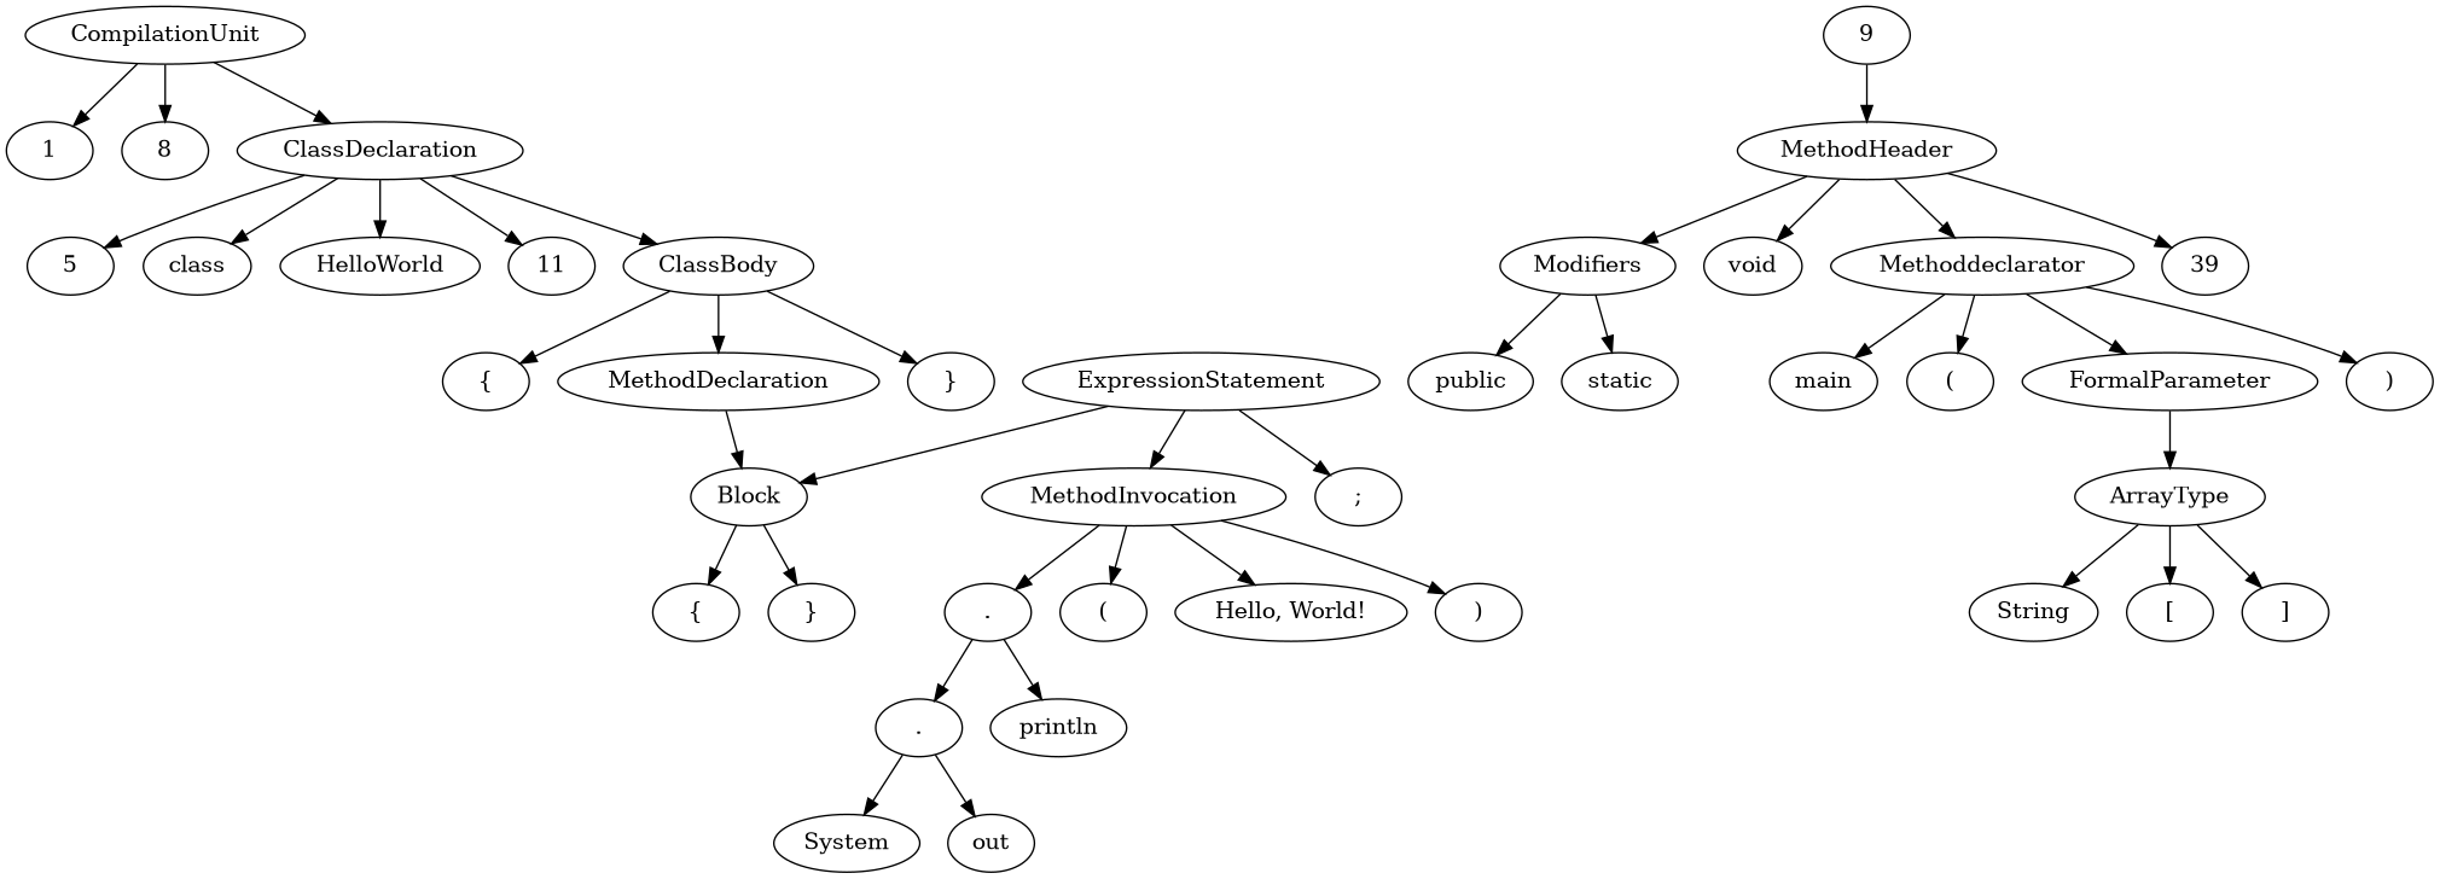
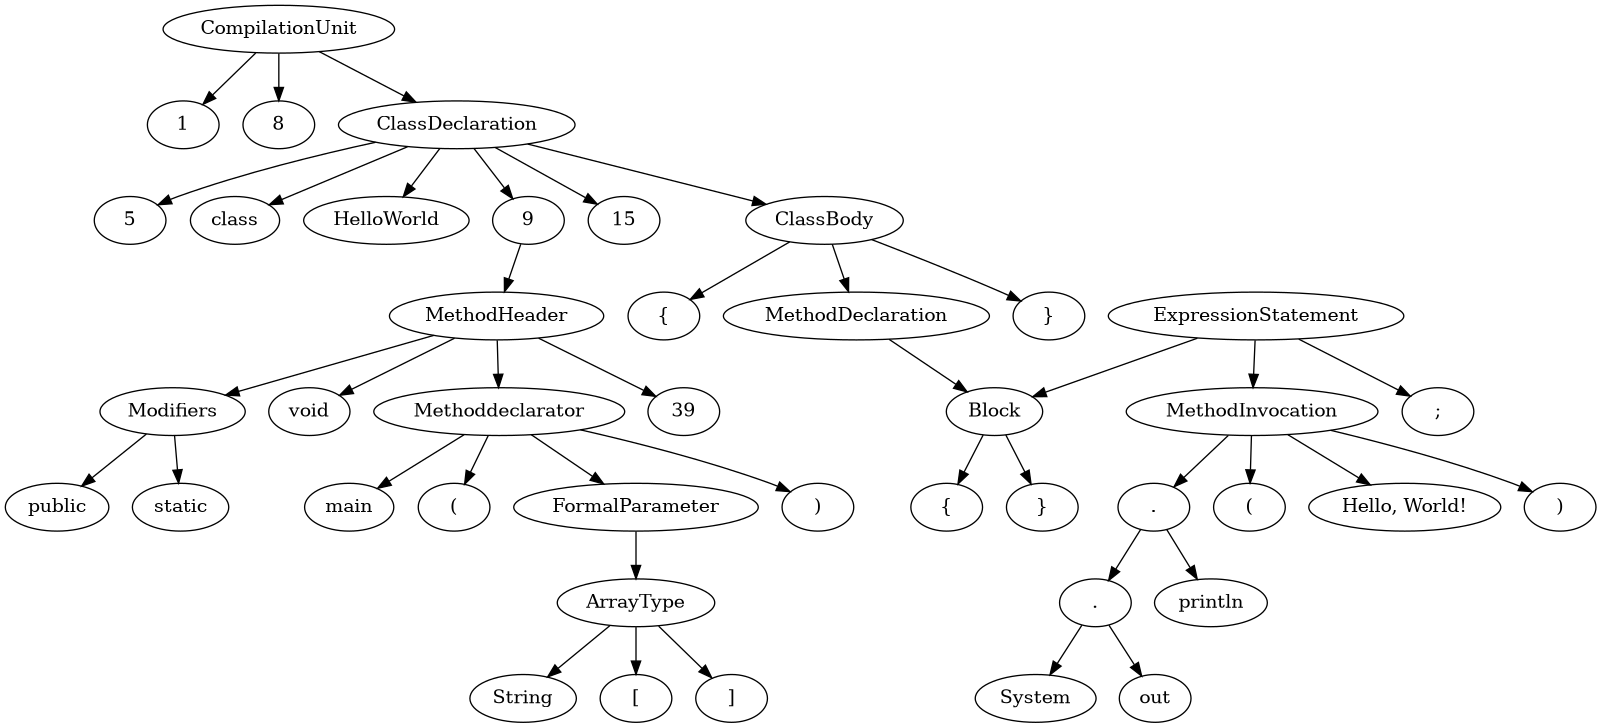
  digraph {
    n1 [label=CompilationUnit]
    1
    n3 [label=8]
    n4 [label=ClassDeclaration]
    5
    n6 [label=class]
    n7 [label=HelloWorld]
    9
-   11
+   11 [label=15]
    n10 [label=ClassBody]
    n11 [label=MethodHeader]
    n12 [label="{"]
    n13 [label=MethodDeclaration]
    n14 [label="}"]
    n15 [label=Block]
    n16 [label=Modifiers]
    n17 [label=void]
    n18 [label=Methoddeclarator]
    39
    n20 [label="{"]
    n21 [label="}"]
    n22 [label=public]
    n23 [label=static]
    n24 [label=main]
    n25 [label="("]
    n26 [label=FormalParameter]
    n27 [label=")"]
    n28 [label=ArrayType]
    n29 [label=String]
    n30 [label="["]
    n31 [label="]"]
    n32 [label=ExpressionStatement]
    n33 [label=MethodInvocation]
    n34 [label=";"]
    n35 [label="."]
    n36 [label="("]
    n37 [label="Hello, World!"]
    n38 [label=")"]
    n39 [label="."]
    n40 [label=println]
    n41 [label=System]
    n42 [label=out]
    n1 -> 1
    n1 -> n3
    n1 -> n4
    n4 -> 5
    n4 -> n6
    n4 -> n7
+   n4 -> 9
    n4 -> 11
    n4 -> n10
    9 -> n11
    n10 -> n12
    n10 -> n13
    n10 -> n14
    n11 -> n16
    n11 -> n17
    n11 -> n18
    n11 -> 39
    n13 -> n15
    n15 -> n20
    n15 -> n21
    n16 -> n22
    n16 -> n23
    n18 -> n24
    n18 -> n25
    n18 -> n26
    n18 -> n27
    n26 -> n28
    n28 -> n29
    n28 -> n30
    n28 -> n31
    n32 -> n15
    n32 -> n33
    n32 -> n34
    n33 -> n35
    n33 -> n36
    n33 -> n37
    n33 -> n38
    n35 -> n39
    n35 -> n40
    n39 -> n41
    n39 -> n42
  }
